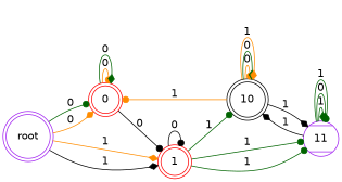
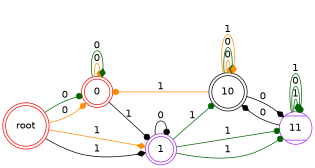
  digraph {
    fontname="DejaVu Sans"
    rankdir=LR
    node [color=red fontname="DejaVu Sans" shape=doublecircle]
    edge [arrowhead=dot color=darkgreen fontname="DejaVu Sans"]
-   root [color=purple]
+   root
    0
-   1
+   1 [color=purple]
    10 [color=black]
    11 [color=purple shape=Mcircle]
    root -> 0 [label=0]
    root -> 0 [arrowhead=diamond color=darkorange label=0]
    root -> 1 [arrowhead=diamond color=darkorange label=1]
    root -> 1 [arrowhead=diamond color=black label=1]
    0 -> 0 [color=darkorange label=0]
    0 -> 0 [arrowhead=diamond label=0]
-   0 -> 1 [color=black label=0]
+   0 -> 1 [color=black label=1]
    1 -> 1 [color=black label=0]
    1 -> 10 [label=1]
    1 -> 11 [label=1]
    1 -> 11 [label=1]
    10 -> 0 [color=darkorange label=1]
    10 -> 10 [color=darkorange label=0]
    10 -> 10 [arrowhead=diamond label=0]
    10 -> 10 [arrowhead=diamond color=darkorange label=1]
-   10 -> 11 [arrowhead=diamond color=black label=1]
-   11 -> 10 [arrowhead=diamond color=black label=1]
+   10 -> 11 [arrowhead=diamond color=black label=0]
+   11 -> 10 [arrowhead=diamond color=black label=0]
    11 -> 11 [arrowhead=diamond label=1]
    11 -> 11 [arrowhead=diamond label=0]
    11 -> 11 [label=1]
  }
